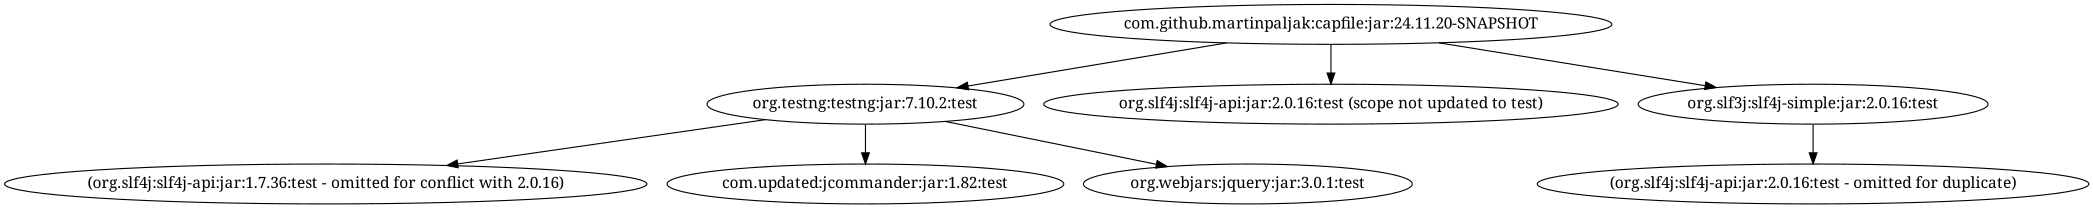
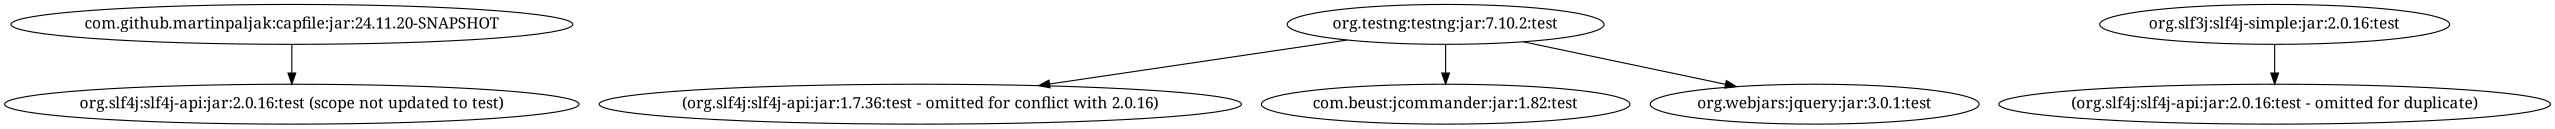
  digraph {
    fontname="Noto Serif"
    node [fontname="Noto Serif"]
    edge [fontname="Noto Serif"]
    "com.github.martinpaljak:capfile:jar:24.11.20-SNAPSHOT"
    "org.testng:testng:jar:7.10.2:test"
    "org.slf4j:slf4j-api:jar:2.0.16:test (scope not updated to test)"
    n4 [label="org.slf3j:slf4j-simple:jar:2.0.16:test"]
    "(org.slf4j:slf4j-api:jar:1.7.36:test - omitted for conflict with 2.0.16)"
-   "com.beust:jcommander:jar:1.82:test" [label="com.updated:jcommander:jar:1.82:test"]
+   "com.beust:jcommander:jar:1.82:test"
    n7 [label="org.webjars:jquery:jar:3.0.1:test"]
    "(org.slf4j:slf4j-api:jar:2.0.16:test - omitted for duplicate)"
-   "com.github.martinpaljak:capfile:jar:24.11.20-SNAPSHOT" -> "org.testng:testng:jar:7.10.2:test"
    "com.github.martinpaljak:capfile:jar:24.11.20-SNAPSHOT" -> "org.slf4j:slf4j-api:jar:2.0.16:test (scope not updated to test)"
-   "com.github.martinpaljak:capfile:jar:24.11.20-SNAPSHOT" -> n4
    "org.testng:testng:jar:7.10.2:test" -> "(org.slf4j:slf4j-api:jar:1.7.36:test - omitted for conflict with 2.0.16)"
    "org.testng:testng:jar:7.10.2:test" -> "com.beust:jcommander:jar:1.82:test"
    "org.testng:testng:jar:7.10.2:test" -> n7
    n4 -> "(org.slf4j:slf4j-api:jar:2.0.16:test - omitted for duplicate)"
  }
